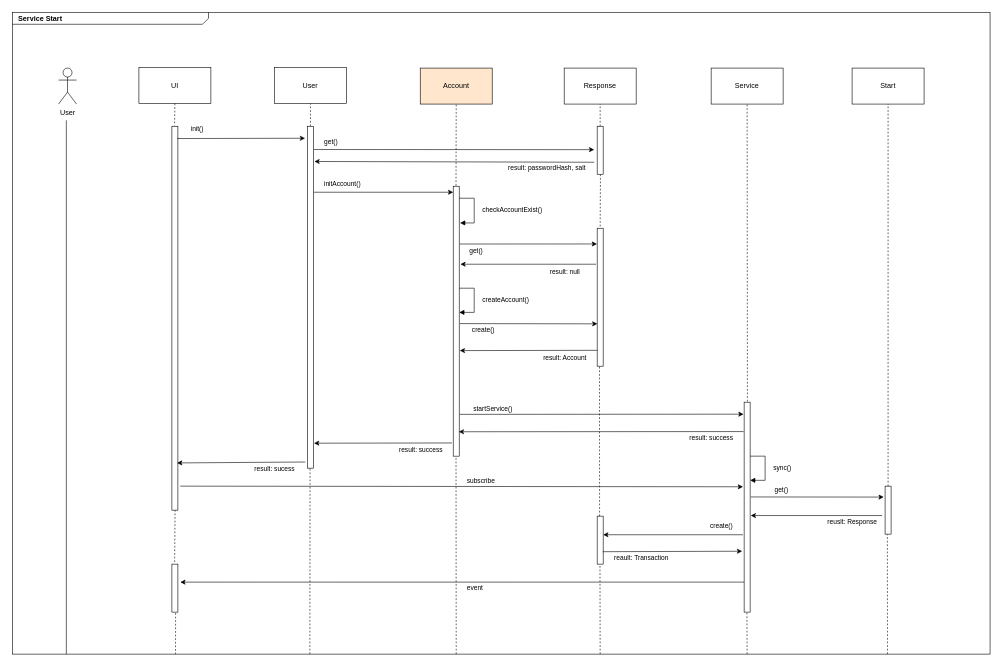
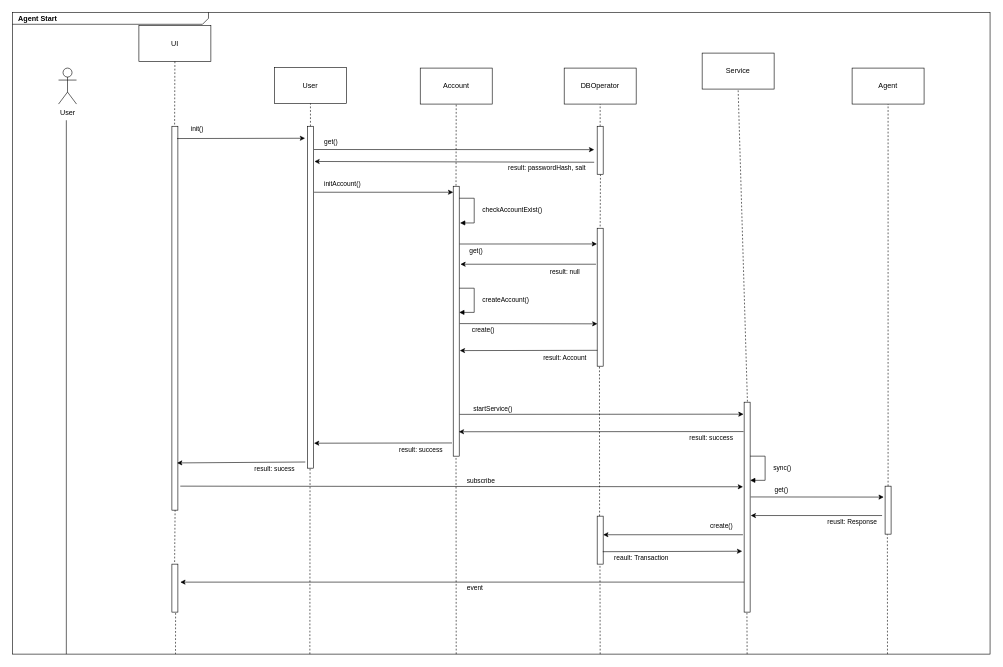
  <mxCell id="0" />
  <mxCell id="1" parent="0" />
- <mxCell id="2" value="&lt;p style=&quot;margin: 0px ; margin-top: 4px ; margin-left: 10px ; text-align: left&quot;&gt;&lt;b&gt;Service Start&lt;/b&gt;&lt;br&gt;&lt;/p&gt;" style="html=1;strokeWidth=1;shape=mxgraph.sysml.package;html=1;overflow=fill;whiteSpace=wrap;fillColor=none;gradientColor=none;fontSize=12;align=center;labelX=327.64;" parent="1" vertex="1"><mxGeometry x="20" y="20" width="1630" height="1070" as="geometry" /></mxCell>
+ <mxCell id="2" value="&lt;p style=&quot;margin: 0px ; margin-top: 4px ; margin-left: 10px ; text-align: left&quot;&gt;&lt;b&gt;Agent Start&lt;/b&gt;&lt;br&gt;&lt;/p&gt;" style="html=1;strokeWidth=1;shape=mxgraph.sysml.package;html=1;overflow=fill;whiteSpace=wrap;fillColor=none;gradientColor=none;fontSize=12;align=center;labelX=327.64;" parent="1" vertex="1"><mxGeometry x="20" y="20" width="1630" height="1070" as="geometry" /></mxCell>
  <mxCell id="3" value="User" style="shape=umlActor;verticalLabelPosition=bottom;verticalAlign=top;html=1;outlineConnect=0;" parent="1" vertex="1"><mxGeometry x="97" y="113" width="30" height="60" as="geometry" /></mxCell>
- <mxCell id="4" value="UI" style="rounded=0;whiteSpace=wrap;html=1;" parent="1" vertex="1"><mxGeometry x="231" y="112" width="120" height="60" as="geometry" /></mxCell>
+ <mxCell id="4" value="UI" style="rounded=0;whiteSpace=wrap;html=1;" parent="1" vertex="1"><mxGeometry x="231" y="42" width="120" height="60" as="geometry" /></mxCell>
  <mxCell id="5" value="" style="html=1;points=[];perimeter=orthogonalPerimeter;" parent="1" vertex="1"><mxGeometry x="286" y="210" width="10" height="640" as="geometry" /></mxCell>
  <mxCell id="6" value="" style="endArrow=none;html=1;" parent="1" edge="1"><mxGeometry width="50" height="50" relative="1" as="geometry"><mxPoint x="110" y="1090" as="sourcePoint" /><mxPoint x="110" y="200" as="targetPoint" /></mxGeometry></mxCell>
  <mxCell id="7" value="" style="endArrow=none;dashed=1;html=1;entryX=0.533;entryY=1;entryDx=0;entryDy=0;entryPerimeter=0;exitX=0.452;exitY=-0.044;exitDx=0;exitDy=0;exitPerimeter=0;" parent="1" source="55" target="5" edge="1"><mxGeometry width="50" height="50" relative="1" as="geometry"><mxPoint x="291" y="900" as="sourcePoint" /><mxPoint x="500" y="660" as="targetPoint" /></mxGeometry></mxCell>
- <mxCell id="8" value="Account" style="rounded=0;whiteSpace=wrap;html=1;fillColor=#ffe6cc;" parent="1" vertex="1"><mxGeometry x="700" y="113" width="120" height="60" as="geometry" /></mxCell>
- <mxCell id="9" value="Service" style="rounded=0;whiteSpace=wrap;html=1;" parent="1" vertex="1"><mxGeometry x="1185" y="113" width="120" height="60" as="geometry" /></mxCell>
+ <mxCell id="8" value="Account" style="rounded=0;whiteSpace=wrap;html=1;" parent="1" vertex="1"><mxGeometry x="700" y="113" width="120" height="60" as="geometry" /></mxCell>
+ <mxCell id="9" value="Service" style="rounded=0;whiteSpace=wrap;html=1;" parent="1" vertex="1"><mxGeometry x="1170" y="88" width="120" height="60" as="geometry" /></mxCell>
  <mxCell id="10" value="" style="html=1;points=[];perimeter=orthogonalPerimeter;" parent="1" vertex="1"><mxGeometry x="755" y="310" width="10" height="450" as="geometry" /></mxCell>
  <mxCell id="11" value="" style="endArrow=classic;html=1;exitX=0.866;exitY=0.032;exitDx=0;exitDy=0;exitPerimeter=0;" parent="1" source="5" edge="1"><mxGeometry relative="1" as="geometry"><mxPoint x="230" y="740" as="sourcePoint" /><mxPoint x="508" y="230" as="targetPoint" /></mxGeometry></mxCell>
  <mxCell id="12" value="init()" style="edgeLabel;resizable=0;html=1;align=center;verticalAlign=middle;" parent="11" connectable="0" vertex="1"><mxGeometry relative="1" as="geometry"><mxPoint x="-74" y="-17.06" as="offset" /></mxGeometry></mxCell>
  <mxCell id="13" value="User" style="rounded=0;whiteSpace=wrap;html=1;" parent="1" vertex="1"><mxGeometry x="457" y="112" width="120" height="60" as="geometry" /></mxCell>
  <mxCell id="14" value="" style="html=1;points=[];perimeter=orthogonalPerimeter;" parent="1" vertex="1"><mxGeometry x="512" y="210" width="10" height="570" as="geometry" /></mxCell>
  <mxCell id="15" value="" style="endArrow=classic;html=1;" parent="1" edge="1"><mxGeometry relative="1" as="geometry"><mxPoint x="523" y="320" as="sourcePoint" /><mxPoint x="755" y="320" as="targetPoint" /></mxGeometry></mxCell>
  <mxCell id="16" value="initAccount()" style="edgeLabel;resizable=0;html=1;align=center;verticalAlign=middle;" parent="15" connectable="0" vertex="1"><mxGeometry relative="1" as="geometry"><mxPoint x="-70" y="-14.54" as="offset" /></mxGeometry></mxCell>
  <mxCell id="17" value="checkAccountExist()" style="edgeStyle=orthogonalEdgeStyle;html=1;align=left;spacingLeft=2;endArrow=block;rounded=0;entryX=1.138;entryY=0.136;entryDx=0;entryDy=0;entryPerimeter=0;" parent="1" target="10" edge="1"><mxGeometry x="-0.026" y="10" relative="1" as="geometry"><mxPoint x="765" y="330" as="sourcePoint" /><Array as="points"><mxPoint x="790" y="330" /><mxPoint x="790" y="371" /></Array><mxPoint x="820" y="390" as="targetPoint" /><mxPoint as="offset" /></mxGeometry></mxCell>
- <mxCell id="18" value="Response" style="rounded=0;whiteSpace=wrap;html=1;" parent="1" vertex="1"><mxGeometry x="940" y="113" width="120" height="60" as="geometry" /></mxCell>
+ <mxCell id="18" value="DBOperator" style="rounded=0;whiteSpace=wrap;html=1;" parent="1" vertex="1"><mxGeometry x="940" y="113" width="120" height="60" as="geometry" /></mxCell>
  <mxCell id="19" value="" style="html=1;points=[];perimeter=orthogonalPerimeter;" parent="1" vertex="1"><mxGeometry x="995" y="380" width="10" height="230" as="geometry" /></mxCell>
  <mxCell id="20" value="" style="endArrow=classic;html=1;entryX=-0.034;entryY=0.114;entryDx=0;entryDy=0;entryPerimeter=0;exitX=1.069;exitY=0.214;exitDx=0;exitDy=0;exitPerimeter=0;" parent="1" source="10" target="19" edge="1"><mxGeometry relative="1" as="geometry"><mxPoint x="770" y="406" as="sourcePoint" /><mxPoint x="990" y="392" as="targetPoint" /></mxGeometry></mxCell>
  <mxCell id="21" value="get()" style="edgeLabel;resizable=0;html=1;align=center;verticalAlign=middle;" parent="20" connectable="0" vertex="1"><mxGeometry relative="1" as="geometry"><mxPoint x="-87.41" y="11.12" as="offset" /></mxGeometry></mxCell>
  <mxCell id="22" value="" style="endArrow=classic;html=1;" parent="1" edge="1"><mxGeometry relative="1" as="geometry"><mxPoint x="993" y="440" as="sourcePoint" /><mxPoint x="767" y="440" as="targetPoint" /></mxGeometry></mxCell>
  <mxCell id="23" value="result: null" style="edgeLabel;resizable=0;html=1;align=center;verticalAlign=middle;" parent="22" connectable="0" vertex="1"><mxGeometry relative="1" as="geometry"><mxPoint x="60.79" y="12.96" as="offset" /></mxGeometry></mxCell>
  <mxCell id="24" value="" style="html=1;points=[];perimeter=orthogonalPerimeter;" parent="1" vertex="1"><mxGeometry x="1240" y="670" width="10" height="350" as="geometry" /></mxCell>
  <mxCell id="25" value="createAccount()" style="edgeStyle=orthogonalEdgeStyle;html=1;align=left;spacingLeft=2;endArrow=block;rounded=0;entryX=1;entryY=0.251;entryDx=0;entryDy=0;entryPerimeter=0;" parent="1" edge="1"><mxGeometry x="-0.004" y="10" relative="1" as="geometry"><mxPoint x="765" y="480" as="sourcePoint" /><Array as="points"><mxPoint x="790" y="480" /><mxPoint x="790" y="520" /></Array><mxPoint x="765" y="520.32" as="targetPoint" /><mxPoint as="offset" /></mxGeometry></mxCell>
  <mxCell id="26" value="" style="endArrow=classic;html=1;entryX=0.034;entryY=0.693;entryDx=0;entryDy=0;entryPerimeter=0;" parent="1" target="19" edge="1"><mxGeometry relative="1" as="geometry"><mxPoint x="766" y="539" as="sourcePoint" /><mxPoint x="1030" y="480" as="targetPoint" /></mxGeometry></mxCell>
  <mxCell id="27" value="create()" style="edgeLabel;resizable=0;html=1;align=center;verticalAlign=middle;" parent="26" connectable="0" vertex="1"><mxGeometry relative="1" as="geometry"><mxPoint x="-76.48" y="10.72" as="offset" /></mxGeometry></mxCell>
  <mxCell id="28" value="" style="endArrow=classic;html=1;exitX=0.034;exitY=0.885;exitDx=0;exitDy=0;exitPerimeter=0;" parent="1" source="19" edge="1"><mxGeometry relative="1" as="geometry"><mxPoint x="990" y="583" as="sourcePoint" /><mxPoint x="766" y="584" as="targetPoint" /></mxGeometry></mxCell>
  <mxCell id="29" value="result: Account" style="edgeLabel;resizable=0;html=1;align=center;verticalAlign=middle;" parent="28" connectable="0" vertex="1"><mxGeometry relative="1" as="geometry"><mxPoint x="59.66" y="12.83" as="offset" /></mxGeometry></mxCell>
  <mxCell id="30" value="" style="endArrow=classic;html=1;exitX=1.069;exitY=0.254;exitDx=0;exitDy=0;exitPerimeter=0;" parent="1" edge="1"><mxGeometry relative="1" as="geometry"><mxPoint x="765.69" y="690.32" as="sourcePoint" /><mxPoint x="1239" y="690" as="targetPoint" /></mxGeometry></mxCell>
  <mxCell id="31" value="startService()" style="edgeLabel;resizable=0;html=1;align=center;verticalAlign=middle;" parent="30" connectable="0" vertex="1"><mxGeometry relative="1" as="geometry"><mxPoint x="-182.24" y="-9.64" as="offset" /></mxGeometry></mxCell>
- <mxCell id="32" value="Start" style="rounded=0;whiteSpace=wrap;html=1;" parent="1" vertex="1"><mxGeometry x="1420" y="113" width="120" height="60" as="geometry" /></mxCell>
+ <mxCell id="32" value="Agent" style="rounded=0;whiteSpace=wrap;html=1;" parent="1" vertex="1"><mxGeometry x="1420" y="113" width="120" height="60" as="geometry" /></mxCell>
  <mxCell id="33" value="" style="html=1;points=[];perimeter=orthogonalPerimeter;" parent="1" vertex="1"><mxGeometry x="995" y="210" width="10" height="80" as="geometry" /></mxCell>
  <mxCell id="34" value="" style="endArrow=classic;html=1;exitX=1.093;exitY=0.068;exitDx=0;exitDy=0;exitPerimeter=0;" parent="1" source="14" edge="1"><mxGeometry relative="1" as="geometry"><mxPoint x="770" y="260" as="sourcePoint" /><mxPoint x="990" y="249" as="targetPoint" /></mxGeometry></mxCell>
  <mxCell id="35" value="get()" style="edgeLabel;resizable=0;html=1;align=center;verticalAlign=middle;" parent="34" connectable="0" vertex="1"><mxGeometry relative="1" as="geometry"><mxPoint x="-206.72" y="-13.88" as="offset" /></mxGeometry></mxCell>
  <mxCell id="36" value="" style="endArrow=classic;html=1;entryX=1.162;entryY=0.103;entryDx=0;entryDy=0;entryPerimeter=0;" parent="1" target="14" edge="1"><mxGeometry relative="1" as="geometry"><mxPoint x="990" y="270" as="sourcePoint" /><mxPoint x="570" y="260" as="targetPoint" /></mxGeometry></mxCell>
  <mxCell id="37" value="result: passwordHash, salt" style="edgeLabel;resizable=0;html=1;align=center;verticalAlign=middle;" parent="36" connectable="0" vertex="1"><mxGeometry relative="1" as="geometry"><mxPoint x="153.1" y="10.64" as="offset" /></mxGeometry></mxCell>
  <mxCell id="38" value="" style="endArrow=classic;html=1;entryX=0.931;entryY=0.616;entryDx=0;entryDy=0;entryPerimeter=0;" parent="1" edge="1"><mxGeometry relative="1" as="geometry"><mxPoint x="1239" y="719" as="sourcePoint" /><mxPoint x="764.31" y="719.28" as="targetPoint" /></mxGeometry></mxCell>
  <mxCell id="39" value="result: success" style="edgeLabel;resizable=0;html=1;align=center;verticalAlign=middle;" parent="38" connectable="0" vertex="1"><mxGeometry relative="1" as="geometry"><mxPoint x="182.93" y="10.36" as="offset" /></mxGeometry></mxCell>
  <mxCell id="40" value="" style="endArrow=classic;html=1;entryX=1.093;entryY=0.927;entryDx=0;entryDy=0;entryPerimeter=0;" parent="1" target="14" edge="1"><mxGeometry relative="1" as="geometry"><mxPoint x="753" y="738" as="sourcePoint" /><mxPoint x="890" y="530" as="targetPoint" /></mxGeometry></mxCell>
  <mxCell id="41" value="result: success" style="edgeLabel;resizable=0;html=1;align=center;verticalAlign=middle;" parent="40" connectable="0" vertex="1"><mxGeometry relative="1" as="geometry"><mxPoint x="62.17" y="11.8" as="offset" /></mxGeometry></mxCell>
  <mxCell id="42" value="" style="endArrow=classic;html=1;entryX=0.866;entryY=0.877;entryDx=0;entryDy=0;entryPerimeter=0;exitX=-0.355;exitY=0.982;exitDx=0;exitDy=0;exitPerimeter=0;" parent="1" source="14" target="5" edge="1"><mxGeometry relative="1" as="geometry"><mxPoint x="790" y="680" as="sourcePoint" /><mxPoint x="900" y="680" as="targetPoint" /></mxGeometry></mxCell>
  <mxCell id="43" value="result: sucess" style="edgeLabel;resizable=0;html=1;align=center;verticalAlign=middle;" parent="42" connectable="0" vertex="1"><mxGeometry relative="1" as="geometry"><mxPoint x="55.44" y="9.49" as="offset" /></mxGeometry></mxCell>
  <mxCell id="44" value="" style="html=1;points=[];perimeter=orthogonalPerimeter;" parent="1" vertex="1"><mxGeometry x="1475" y="810" width="10" height="80" as="geometry" /></mxCell>
  <mxCell id="45" value="sync()" style="edgeStyle=orthogonalEdgeStyle;html=1;align=left;spacingLeft=2;endArrow=block;rounded=0;entryX=1;entryY=0.251;entryDx=0;entryDy=0;entryPerimeter=0;" parent="1" edge="1"><mxGeometry x="-0.004" y="10" relative="1" as="geometry"><mxPoint x="1250" y="760" as="sourcePoint" /><Array as="points"><mxPoint x="1275" y="760" /><mxPoint x="1275" y="800" /></Array><mxPoint x="1250" y="800.32" as="targetPoint" /><mxPoint as="offset" /></mxGeometry></mxCell>
  <mxCell id="46" value="" style="endArrow=classic;html=1;entryX=-0.224;entryY=0.228;entryDx=0;entryDy=0;entryPerimeter=0;" parent="1" target="44" edge="1"><mxGeometry relative="1" as="geometry"><mxPoint x="1251" y="828" as="sourcePoint" /><mxPoint x="990" y="580" as="targetPoint" /></mxGeometry></mxCell>
  <mxCell id="47" value="get()" style="edgeLabel;resizable=0;html=1;align=center;verticalAlign=middle;" parent="46" connectable="0" vertex="1"><mxGeometry relative="1" as="geometry"><mxPoint x="-60.48" y="-11.22" as="offset" /></mxGeometry></mxCell>
  <mxCell id="48" value="" style="html=1;points=[];perimeter=orthogonalPerimeter;" parent="1" vertex="1"><mxGeometry x="995" y="860" width="10" height="80" as="geometry" /></mxCell>
  <mxCell id="49" value="" style="endArrow=classic;html=1;" parent="1" edge="1"><mxGeometry relative="1" as="geometry"><mxPoint x="1470" y="859" as="sourcePoint" /><mxPoint x="1251" y="859" as="targetPoint" /></mxGeometry></mxCell>
  <mxCell id="50" value="reuslt: Response" style="edgeLabel;resizable=0;html=1;align=center;verticalAlign=middle;" parent="49" connectable="0" vertex="1"><mxGeometry relative="1" as="geometry"><mxPoint x="59.66" y="10.85" as="offset" /></mxGeometry></mxCell>
  <mxCell id="51" value="" style="endArrow=classic;html=1;" parent="1" edge="1"><mxGeometry relative="1" as="geometry"><mxPoint x="1238" y="891" as="sourcePoint" /><mxPoint x="1005" y="891" as="targetPoint" /></mxGeometry></mxCell>
  <mxCell id="52" value="create()" style="edgeLabel;resizable=0;html=1;align=center;verticalAlign=middle;" parent="51" connectable="0" vertex="1"><mxGeometry relative="1" as="geometry"><mxPoint x="80.86" y="-14.11" as="offset" /></mxGeometry></mxCell>
  <mxCell id="53" value="" style="endArrow=classic;html=1;exitX=0.931;exitY=0.741;exitDx=0;exitDy=0;exitPerimeter=0;entryX=-0.328;entryY=0.71;entryDx=0;entryDy=0;entryPerimeter=0;" parent="1" source="48" target="24" edge="1"><mxGeometry relative="1" as="geometry"><mxPoint x="880" y="850" as="sourcePoint" /><mxPoint x="1220" y="916" as="targetPoint" /></mxGeometry></mxCell>
  <mxCell id="54" value="reault: Transaction&amp;nbsp;" style="edgeLabel;resizable=0;html=1;align=center;verticalAlign=middle;" parent="53" connectable="0" vertex="1"><mxGeometry relative="1" as="geometry"><mxPoint x="-50.86" y="9.96" as="offset" /></mxGeometry></mxCell>
  <mxCell id="55" value="" style="html=1;points=[];perimeter=orthogonalPerimeter;" parent="1" vertex="1"><mxGeometry x="286" y="940" width="10" height="80" as="geometry" /></mxCell>
  <mxCell id="56" value="" style="endArrow=classic;html=1;exitX=0;exitY=0.857;exitDx=0;exitDy=0;exitPerimeter=0;" parent="1" source="24" edge="1"><mxGeometry relative="1" as="geometry"><mxPoint x="880" y="870" as="sourcePoint" /><mxPoint x="300" y="970" as="targetPoint" /></mxGeometry></mxCell>
  <mxCell id="57" value="event" style="edgeLabel;resizable=0;html=1;align=center;verticalAlign=middle;" parent="56" connectable="0" vertex="1"><mxGeometry relative="1" as="geometry"><mxPoint x="20.34" y="10.02" as="offset" /></mxGeometry></mxCell>
  <mxCell id="58" value="" style="endArrow=classic;html=1;entryX=-0.19;entryY=0.403;entryDx=0;entryDy=0;entryPerimeter=0;" parent="1" target="24" edge="1"><mxGeometry relative="1" as="geometry"><mxPoint x="300" y="810" as="sourcePoint" /><mxPoint x="980" y="680" as="targetPoint" /></mxGeometry></mxCell>
  <mxCell id="59" value="subscribe" style="edgeLabel;resizable=0;html=1;align=center;verticalAlign=middle;" parent="58" connectable="0" vertex="1"><mxGeometry relative="1" as="geometry"><mxPoint x="31.03" y="-10.52" as="offset" /></mxGeometry></mxCell>
  <mxCell id="60" value="" style="endArrow=none;dashed=1;html=1;exitX=0.617;exitY=1.019;exitDx=0;exitDy=0;exitPerimeter=0;" parent="1" source="55" edge="1"><mxGeometry width="50" height="50" relative="1" as="geometry"><mxPoint x="570" y="730" as="sourcePoint" /><mxPoint x="292" y="1090" as="targetPoint" /></mxGeometry></mxCell>
  <mxCell id="61" value="" style="endArrow=none;dashed=1;html=1;exitX=0.5;exitY=1;exitDx=0;exitDy=0;entryX=0.45;entryY=-0.002;entryDx=0;entryDy=0;entryPerimeter=0;" parent="1" source="4" target="5" edge="1"><mxGeometry width="50" height="50" relative="1" as="geometry"><mxPoint x="570" y="730" as="sourcePoint" /><mxPoint x="620" y="680" as="targetPoint" /></mxGeometry></mxCell>
  <mxCell id="62" value="" style="endArrow=none;dashed=1;html=1;entryX=0.5;entryY=1;entryDx=0;entryDy=0;" parent="1" source="14" target="13" edge="1"><mxGeometry width="50" height="50" relative="1" as="geometry"><mxPoint x="560" y="500" as="sourcePoint" /><mxPoint x="610" y="450" as="targetPoint" /></mxGeometry></mxCell>
  <mxCell id="63" value="" style="endArrow=none;dashed=1;html=1;entryX=0.433;entryY=1.001;entryDx=0;entryDy=0;entryPerimeter=0;" parent="1" target="14" edge="1"><mxGeometry width="50" height="50" relative="1" as="geometry"><mxPoint x="516" y="1090" as="sourcePoint" /><mxPoint x="610" y="830" as="targetPoint" /></mxGeometry></mxCell>
  <mxCell id="64" value="" style="endArrow=none;dashed=1;html=1;entryX=0.5;entryY=1;entryDx=0;entryDy=0;exitX=0.467;exitY=-0.002;exitDx=0;exitDy=0;exitPerimeter=0;" parent="1" source="10" target="8" edge="1"><mxGeometry width="50" height="50" relative="1" as="geometry"><mxPoint x="560" y="670" as="sourcePoint" /><mxPoint x="610" y="620" as="targetPoint" /></mxGeometry></mxCell>
  <mxCell id="65" value="" style="endArrow=none;dashed=1;html=1;entryX=0.467;entryY=1;entryDx=0;entryDy=0;entryPerimeter=0;" parent="1" target="10" edge="1"><mxGeometry width="50" height="50" relative="1" as="geometry"><mxPoint x="760" y="1090" as="sourcePoint" /><mxPoint x="757" y="762" as="targetPoint" /></mxGeometry></mxCell>
  <mxCell id="66" value="" style="endArrow=none;dashed=1;html=1;entryX=0.5;entryY=1;entryDx=0;entryDy=0;exitX=0.5;exitY=0;exitDx=0;exitDy=0;exitPerimeter=0;" parent="1" source="33" target="18" edge="1"><mxGeometry width="50" height="50" relative="1" as="geometry"><mxPoint x="560" y="420" as="sourcePoint" /><mxPoint x="610" y="370" as="targetPoint" /></mxGeometry></mxCell>
  <mxCell id="67" value="" style="endArrow=none;dashed=1;html=1;entryX=0.55;entryY=1.008;entryDx=0;entryDy=0;entryPerimeter=0;" parent="1" target="33" edge="1"><mxGeometry width="50" height="50" relative="1" as="geometry"><mxPoint x="1000" y="377" as="sourcePoint" /><mxPoint x="610" y="370" as="targetPoint" /></mxGeometry></mxCell>
  <mxCell id="68" value="" style="endArrow=none;dashed=1;html=1;entryX=0.383;entryY=1.003;entryDx=0;entryDy=0;entryPerimeter=0;" parent="1" target="19" edge="1"><mxGeometry width="50" height="50" relative="1" as="geometry"><mxPoint x="999" y="860" as="sourcePoint" /><mxPoint x="610" y="720" as="targetPoint" /></mxGeometry></mxCell>
  <mxCell id="69" value="" style="endArrow=none;dashed=1;html=1;entryX=0.467;entryY=1.008;entryDx=0;entryDy=0;entryPerimeter=0;" parent="1" target="48" edge="1"><mxGeometry width="50" height="50" relative="1" as="geometry"><mxPoint x="1000" y="1090" as="sourcePoint" /><mxPoint x="610" y="720" as="targetPoint" /></mxGeometry></mxCell>
  <mxCell id="70" value="" style="endArrow=none;dashed=1;html=1;entryX=0.5;entryY=1;entryDx=0;entryDy=0;exitX=0.55;exitY=-0.003;exitDx=0;exitDy=0;exitPerimeter=0;" parent="1" source="24" target="9" edge="1"><mxGeometry width="50" height="50" relative="1" as="geometry"><mxPoint x="760" y="720" as="sourcePoint" /><mxPoint x="810" y="670" as="targetPoint" /></mxGeometry></mxCell>
  <mxCell id="71" value="" style="endArrow=none;dashed=1;html=1;entryX=0.467;entryY=1.004;entryDx=0;entryDy=0;entryPerimeter=0;" parent="1" target="24" edge="1"><mxGeometry width="50" height="50" relative="1" as="geometry"><mxPoint x="1245" y="1090" as="sourcePoint" /><mxPoint x="810" y="580" as="targetPoint" /></mxGeometry></mxCell>
  <mxCell id="72" value="" style="endArrow=none;dashed=1;html=1;entryX=0.5;entryY=1;entryDx=0;entryDy=0;exitX=0.5;exitY=0;exitDx=0;exitDy=0;exitPerimeter=0;" parent="1" source="44" target="32" edge="1"><mxGeometry width="50" height="50" relative="1" as="geometry"><mxPoint x="760" y="550" as="sourcePoint" /><mxPoint x="810" y="500" as="targetPoint" /></mxGeometry></mxCell>
  <mxCell id="73" value="" style="endArrow=none;dashed=1;html=1;entryX=0.383;entryY=1.008;entryDx=0;entryDy=0;entryPerimeter=0;" parent="1" target="44" edge="1"><mxGeometry width="50" height="50" relative="1" as="geometry"><mxPoint x="1479" y="1090" as="sourcePoint" /><mxPoint x="810" y="780" as="targetPoint" /></mxGeometry></mxCell>
